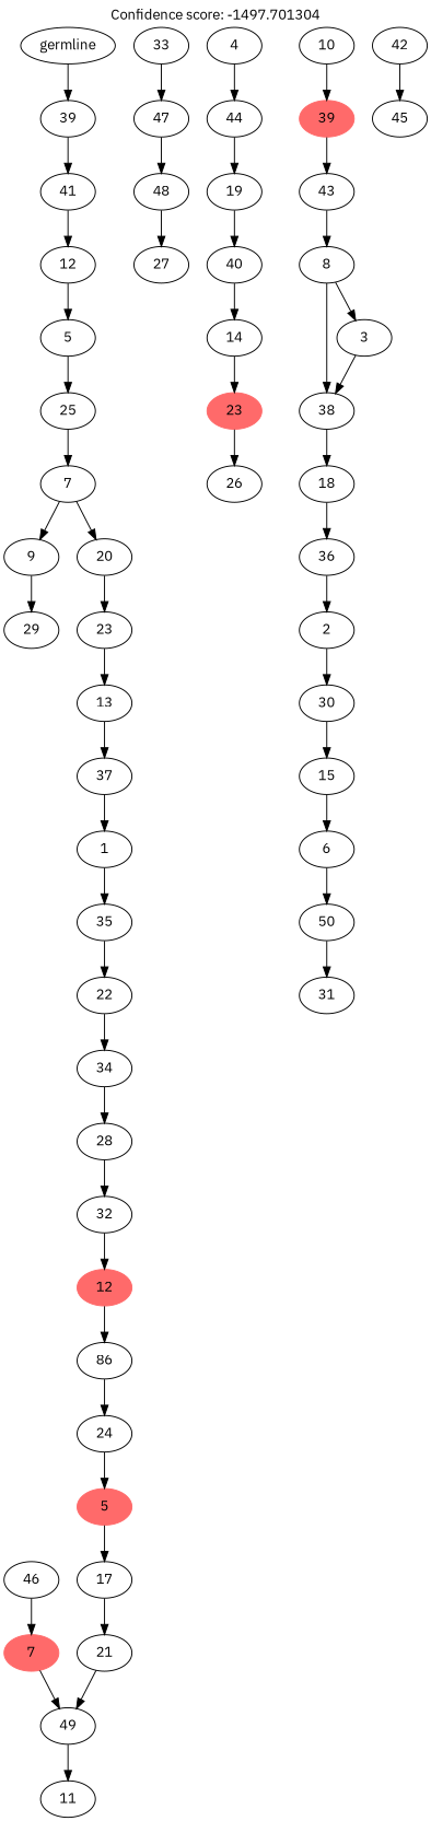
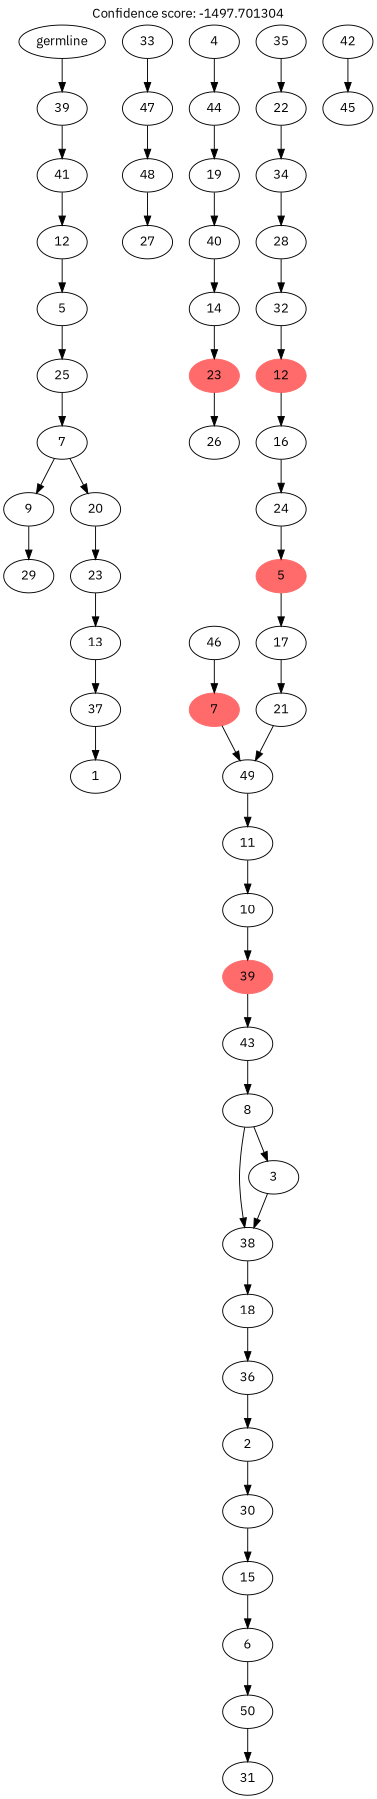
  digraph {
    fontname="IBM Plex Sans"
    label="Confidence score: -1497.701304"
    labelloc=t
    node [fontname="IBM Plex Sans"]
    edge [fontname="IBM Plex Sans"]
    n1 [label=9]
    n2 [label=29]
    n3 [label=48]
    n4 [label=27]
    n5 [label=47]
    n6 [label=33]
    n7 [color=indianred1 label=23 style=filled]
    n8 [label=26]
    n9 [label=14]
    n10 [label=40]
    n11 [label=19]
    n12 [label=44]
    n13 [label=4]
    n14 [label=38]
    n15 [label=18]
    n16 [label=36]
    n17 [label=3]
    n18 [label=50]
    n19 [label=31]
    n20 [label=6]
    n21 [label=15]
    n22 [label=30]
    n23 [label=2]
    n24 [label=45]
    n25 [label=42]
    n26 [label=8]
    n27 [label=43]
    n28 [color=indianred1 label=39 style=filled]
    n29 [label=10]
    n30 [label=11]
    n31 [label=49]
    n32 [color=indianred1 label=7 style=filled]
    n33 [label=46]
    n34 [label=21]
    n35 [label=17]
    n36 [color=indianred1 label=5 style=filled]
    n37 [label=24]
-   n38 [label=86]
+   n38 [label=16]
    n39 [color=indianred1 label=12 style=filled]
    n40 [label=32]
    n41 [label=28]
    n42 [label=34]
    n43 [label=22]
    n44 [label=35]
    n45 [label=1]
    n46 [label=37]
    n47 [label=13]
    n48 [label=23]
    n49 [label=20]
    n50 [label=7]
    n51 [label=25]
    n52 [label=5]
    n53 [label=12]
    n54 [label=41]
    n55 [label=39]
    n56 [label=germline]
    n1 -> n2
    n3 -> n4
    n5 -> n3
    n6 -> n5
    n7 -> n8
    n9 -> n7
    n10 -> n9
    n11 -> n10
    n12 -> n11
    n13 -> n12
    n14 -> n15
    n15 -> n16
    n16 -> n23
    n17 -> n14
    n18 -> n19
    n20 -> n18
    n21 -> n20
    n22 -> n21
    n23 -> n22
    n25 -> n24
    n26 -> n14
    n26 -> n17
    n27 -> n26
    n28 -> n27
    n29 -> n28
+   n30 -> n29
    n31 -> n30
    n32 -> n31
    n33 -> n32
    n34 -> n31
    n35 -> n34
    n36 -> n35
    n37 -> n36
    n38 -> n37
    n39 -> n38
    n40 -> n39
    n41 -> n40
    n42 -> n41
    n43 -> n42
    n44 -> n43
-   n45 -> n44
    n46 -> n45
    n47 -> n46
    n48 -> n47
    n49 -> n48
    n50 -> n1
    n50 -> n49
    n51 -> n50
    n52 -> n51
    n53 -> n52
    n54 -> n53
    n55 -> n54
    n56 -> n55
  }
